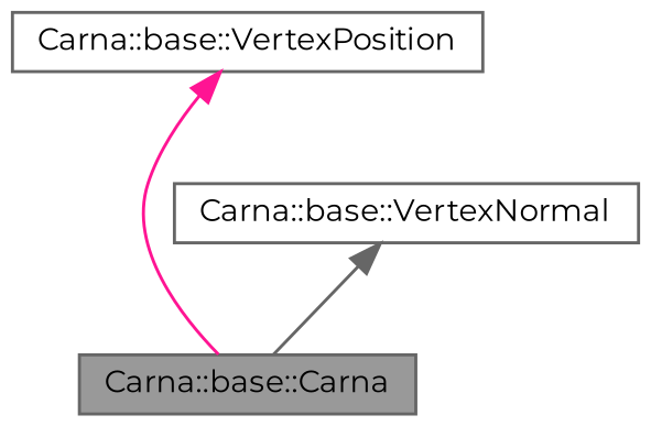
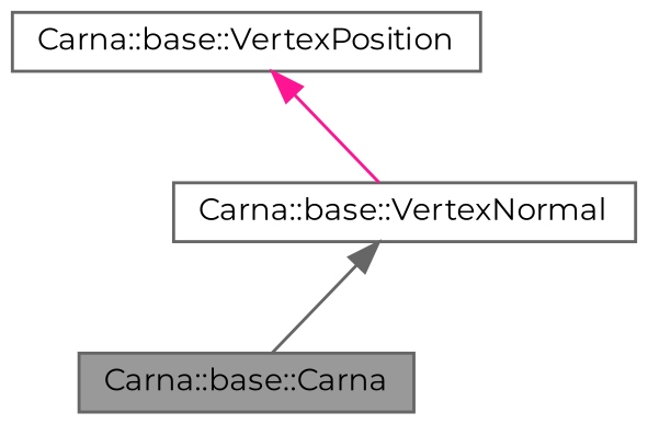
  digraph {
    fontname=Montserrat
    node [color=gray40 fillcolor=white fontname=Montserrat fontsize=10 shape=box style=filled]
    edge [dir=back fontname=Montserrat fontsize=10 labelfontname=Helvetica labelfontsize=10 style=solid]
    n1 [fillcolor=grey60 fontcolor=black height=0.2 label="Carna::base::Carna" width=0.4]
    n2 [height=0.2 label="Carna::base::VertexPosition" width=0.4]
    n3 [height=0.2 label="Carna::base::VertexNormal" width=0.4]
-   n2 -> n1 [color=deeppink]
+   n2 -> n3 [color=deeppink]
    n3 -> n1 [color=gray40]
  }
